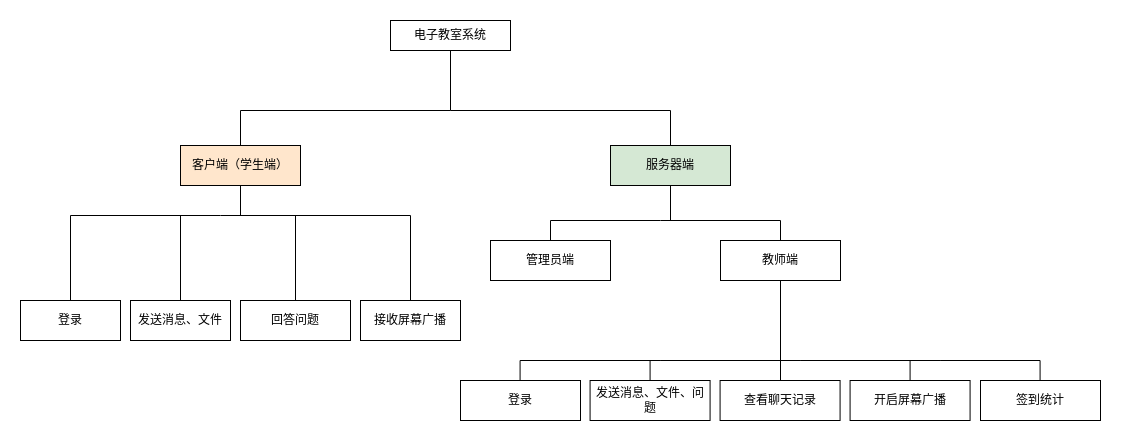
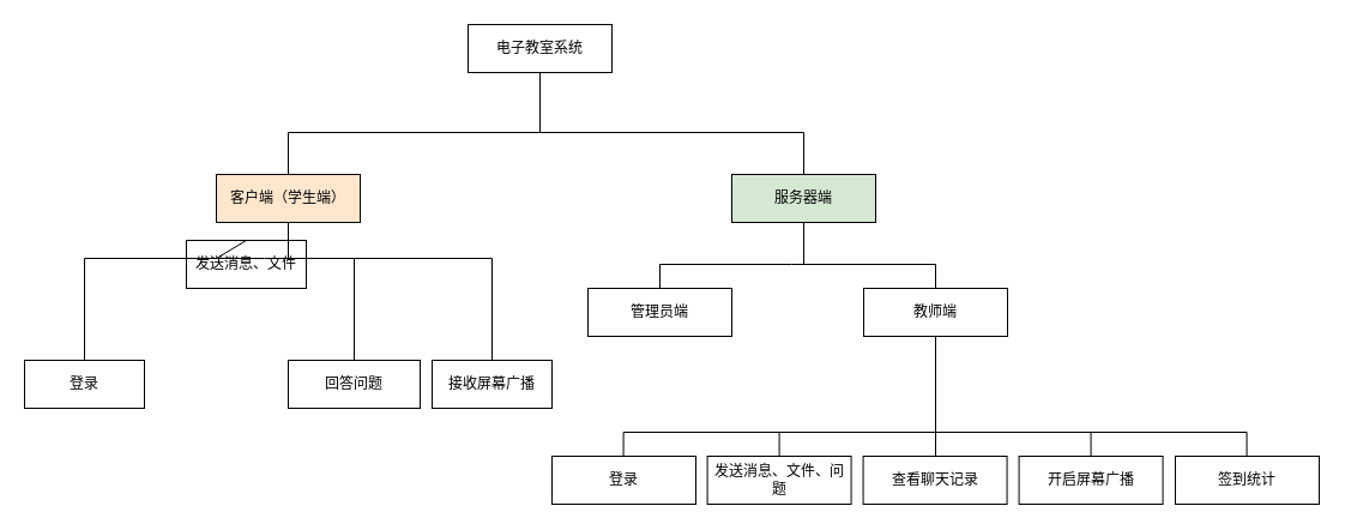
  <mxCell id="0" />
  <mxCell id="1" parent="0" />
  <mxCell id="2" value="客户端（学生端）" style="rounded=0;whiteSpace=wrap;html=1;fillColor=#ffe6cc;" vertex="1" parent="1"><mxGeometry x="180" y="145" width="120" height="40" as="geometry" /></mxCell>
  <mxCell id="3" value="登录" style="rounded=0;whiteSpace=wrap;html=1;direction=west;" vertex="1" parent="1"><mxGeometry x="20" y="300" width="100" height="40" as="geometry" /></mxCell>
- <mxCell id="4" value="发送消息、文件" style="rounded=0;whiteSpace=wrap;html=1;direction=west;" vertex="1" parent="1"><mxGeometry x="130" y="300" width="100" height="40" as="geometry" /></mxCell>
+ <mxCell id="4" value="发送消息、文件" style="rounded=0;whiteSpace=wrap;html=1;direction=west;" vertex="1" parent="1"><mxGeometry x="155" y="200" width="100" height="40" as="geometry" /></mxCell>
  <mxCell id="5" value="回答问题" style="rounded=0;whiteSpace=wrap;html=1;direction=west;" vertex="1" parent="1"><mxGeometry x="240" y="300" width="110" height="40" as="geometry" /></mxCell>
  <mxCell id="6" value="" style="endArrow=none;html=1;" edge="1" parent="1"><mxGeometry width="50" height="50" relative="1" as="geometry"><mxPoint x="70" y="215" as="sourcePoint" /><mxPoint x="220" y="215" as="targetPoint" /></mxGeometry></mxCell>
  <mxCell id="7" value="" style="endArrow=none;html=1;exitX=0.5;exitY=1;exitDx=0;exitDy=0;" edge="1" parent="1" source="3"><mxGeometry width="50" height="50" relative="1" as="geometry"><mxPoint y="345" as="sourcePoint" x="390" /><mxPoint x="70" y="215" as="targetPoint" /></mxGeometry></mxCell>
  <mxCell id="8" value="" style="endArrow=none;html=1;" edge="1" parent="1"><mxGeometry width="50" height="50" relative="1" as="geometry"><mxPoint x="410" y="215" as="sourcePoint" /><mxPoint x="220" y="215" as="targetPoint" /></mxGeometry></mxCell>
  <mxCell id="9" value="" style="endArrow=none;html=1;exitX=0.5;exitY=1;exitDx=0;exitDy=0;" edge="1" parent="1" source="5"><mxGeometry width="50" height="50" relative="1" as="geometry"><mxPoint x="380" y="305" as="sourcePoint" /><mxPoint x="295" y="215" as="targetPoint" /></mxGeometry></mxCell>
  <mxCell id="10" value="服务器端" style="rounded=0;whiteSpace=wrap;html=1;fillColor=#d5e8d4;" vertex="1" parent="1"><mxGeometry x="610" y="145" width="120" height="40" as="geometry" /></mxCell>
  <mxCell id="11" value="管理员端" style="rounded=0;whiteSpace=wrap;html=1;" vertex="1" parent="1"><mxGeometry x="490" y="240" width="120" height="40" as="geometry" /></mxCell>
  <mxCell id="12" value="教师端" style="rounded=0;whiteSpace=wrap;html=1;" vertex="1" parent="1"><mxGeometry x="720" y="240" width="120" height="40" as="geometry" /></mxCell>
  <mxCell id="13" value="" style="endArrow=none;html=1;" edge="1" parent="1"><mxGeometry width="50" height="50" relative="1" as="geometry"><mxPoint x="550" y="220" as="sourcePoint" /><mxPoint x="660" y="220" as="targetPoint" /></mxGeometry></mxCell>
  <mxCell id="14" value="" style="endArrow=none;html=1;exitX=0.5;exitY=0;exitDx=0;exitDy=0;" edge="1" parent="1" source="11"><mxGeometry width="50" height="50" relative="1" as="geometry"><mxPoint x="830" y="290" as="sourcePoint" /><mxPoint x="550" y="220" as="targetPoint" /></mxGeometry></mxCell>
  <mxCell id="15" value="" style="endArrow=none;html=1;" edge="1" parent="1"><mxGeometry width="50" height="50" relative="1" as="geometry"><mxPoint x="660" y="220" as="sourcePoint" /><mxPoint x="780" y="220" as="targetPoint" /></mxGeometry></mxCell>
  <mxCell id="16" value="" style="endArrow=none;html=1;" edge="1" parent="1" source="12"><mxGeometry width="50" height="50" relative="1" as="geometry"><mxPoint x="670" y="190" as="sourcePoint" /><mxPoint x="780" y="220" as="targetPoint" /></mxGeometry></mxCell>
  <mxCell id="17" value="登录" style="rounded=0;whiteSpace=wrap;html=1;" vertex="1" parent="1"><mxGeometry x="460" y="380" width="120" height="40" as="geometry" /></mxCell>
  <mxCell id="18" value="发送消息、文件、问题" style="rounded=0;whiteSpace=wrap;html=1;" vertex="1" parent="1"><mxGeometry x="589.58" y="380" width="120" height="40" as="geometry" /></mxCell>
  <mxCell id="19" value="" style="endArrow=none;html=1;" edge="1" parent="1"><mxGeometry width="50" height="50" relative="1" as="geometry"><mxPoint x="519.58" y="360" as="sourcePoint" /><mxPoint x="659.58" y="360" as="targetPoint" /></mxGeometry></mxCell>
  <mxCell id="20" value="" style="endArrow=none;html=1;exitX=0.5;exitY=0;exitDx=0;exitDy=0;" edge="1" parent="1"><mxGeometry width="50" height="50" relative="1" as="geometry"><mxPoint x="519.58" y="380" as="sourcePoint" /><mxPoint x="519.58" y="360" as="targetPoint" /></mxGeometry></mxCell>
  <mxCell id="21" value="" style="endArrow=none;html=1;" edge="1" parent="1"><mxGeometry width="50" height="50" relative="1" as="geometry"><mxPoint x="799.58" y="360" as="sourcePoint" /><mxPoint x="659.58" y="360" as="targetPoint" /></mxGeometry></mxCell>
  <mxCell id="22" value="" style="endArrow=none;html=1;exitX=0.5;exitY=0;exitDx=0;exitDy=0;" edge="1" parent="1"><mxGeometry width="50" height="50" relative="1" as="geometry"><mxPoint x="780" y="380" as="sourcePoint" /><mxPoint x="780" y="360" as="targetPoint" /></mxGeometry></mxCell>
  <mxCell id="23" value="" style="endArrow=none;html=1;entryX=0.5;entryY=1;entryDx=0;entryDy=0;" edge="1" parent="1" target="12"><mxGeometry width="50" height="50" relative="1" as="geometry"><mxPoint x="780" y="360" as="sourcePoint" /><mxPoint x="720" y="270" as="targetPoint" /></mxGeometry></mxCell>
  <mxCell id="24" value="" style="endArrow=none;html=1;" edge="1" parent="1" source="18"><mxGeometry width="50" height="50" relative="1" as="geometry"><mxPoint x="549.58" y="420" as="sourcePoint" /><mxPoint x="649.58" y="360" as="targetPoint" /></mxGeometry></mxCell>
  <mxCell id="25" value="开启屏幕广播" style="rounded=0;whiteSpace=wrap;html=1;" vertex="1" parent="1"><mxGeometry x="849.58" y="380" width="120" height="40" as="geometry" /></mxCell>
  <mxCell id="26" value="" style="endArrow=none;html=1;" edge="1" parent="1"><mxGeometry width="50" height="50" relative="1" as="geometry"><mxPoint x="939.58" y="360" as="sourcePoint" /><mxPoint x="799.58" y="360" as="targetPoint" /></mxGeometry></mxCell>
  <mxCell id="27" value="" style="endArrow=none;html=1;" edge="1" parent="1" source="25"><mxGeometry width="50" height="50" relative="1" as="geometry"><mxPoint x="699.58" y="420" as="sourcePoint" /><mxPoint x="909.58" y="360" as="targetPoint" /></mxGeometry></mxCell>
  <mxCell id="28" value="签到统计" style="rounded=0;whiteSpace=wrap;html=1;" vertex="1" parent="1"><mxGeometry x="980" y="380" width="120" height="40" as="geometry" /></mxCell>
  <mxCell id="29" value="查看聊天记录" style="rounded=0;whiteSpace=wrap;html=1;" vertex="1" parent="1"><mxGeometry x="719.58" y="380" width="120" height="40" as="geometry" /></mxCell>
  <mxCell id="30" value="" style="endArrow=none;html=1;" edge="1" parent="1"><mxGeometry width="50" height="50" relative="1" as="geometry"><mxPoint x="1039.58" y="360" as="sourcePoint" /><mxPoint x="939.58" y="360" as="targetPoint" /></mxGeometry></mxCell>
  <mxCell id="31" value="" style="endArrow=none;html=1;exitX=0.5;exitY=0;exitDx=0;exitDy=0;" edge="1" parent="1"><mxGeometry width="50" height="50" relative="1" as="geometry"><mxPoint x="1039.58" y="380" as="sourcePoint" /><mxPoint x="1039.58" y="360" as="targetPoint" /><Array as="points" /></mxGeometry></mxCell>
  <mxCell id="32" value="接收屏幕广播" style="rounded=0;whiteSpace=wrap;html=1;direction=west;" vertex="1" parent="1"><mxGeometry x="360" y="300" width="100" height="40" as="geometry" /></mxCell>
  <mxCell id="33" value="" style="endArrow=none;html=1;exitX=0.5;exitY=1;exitDx=0;exitDy=0;" edge="1" parent="1" source="32"><mxGeometry width="50" height="50" relative="1" as="geometry"><mxPoint x="300" y="255" as="sourcePoint" /><mxPoint x="410" y="215" as="targetPoint" /></mxGeometry></mxCell>
  <mxCell id="34" value="" style="endArrow=none;html=1;entryX=0.5;entryY=1;entryDx=0;entryDy=0;" edge="1" parent="1" target="2"><mxGeometry width="50" height="50" relative="1" as="geometry"><mxPoint x="240" y="215" as="sourcePoint" /><mxPoint x="210" y="185" as="targetPoint" /></mxGeometry></mxCell>
  <mxCell id="35" value="" style="endArrow=none;html=1;exitX=0.5;exitY=1;exitDx=0;exitDy=0;" edge="1" parent="1" source="4"><mxGeometry width="50" height="50" relative="1" as="geometry"><mxPoint x="300" y="255" as="sourcePoint" /><mxPoint x="180" y="215" as="targetPoint" /></mxGeometry></mxCell>
  <mxCell id="36" value="" style="endArrow=none;html=1;entryX=0.5;entryY=1;entryDx=0;entryDy=0;" edge="1" parent="1"><mxGeometry width="50" height="50" relative="1" as="geometry"><mxPoint x="670" y="220" as="sourcePoint" /><mxPoint x="670" y="185" as="targetPoint" /></mxGeometry></mxCell>
- <mxCell id="37" value="电子教室系统" style="rounded=0;whiteSpace=wrap;html=1;" vertex="1" parent="1"><mxGeometry x="390" y="20" width="120" height="30" as="geometry" /></mxCell>
+ <mxCell id="37" value="电子教室系统" style="rounded=0;whiteSpace=wrap;html=1;" vertex="1" parent="1"><mxGeometry y="20" width="120" height="40" as="geometry" x="390" /></mxCell>
  <mxCell id="38" value="" style="endArrow=none;html=1;entryX=0.5;entryY=1;entryDx=0;entryDy=0;" edge="1" parent="1" target="37"><mxGeometry width="50" height="50" relative="1" as="geometry"><mxPoint x="450" y="110" as="sourcePoint" /><mxPoint x="500" y="170" as="targetPoint" /></mxGeometry></mxCell>
  <mxCell id="39" value="" style="endArrow=none;html=1;" edge="1" parent="1"><mxGeometry width="50" height="50" relative="1" as="geometry"><mxPoint x="240" y="110" as="sourcePoint" /><mxPoint x="450" y="110" as="targetPoint" /></mxGeometry></mxCell>
  <mxCell id="40" value="" style="endArrow=none;html=1;exitX=0.5;exitY=0;exitDx=0;exitDy=0;" edge="1" parent="1" source="2"><mxGeometry width="50" height="50" relative="1" as="geometry"><mxPoint x="450" y="220" as="sourcePoint" /><mxPoint x="240" y="110" as="targetPoint" /></mxGeometry></mxCell>
  <mxCell id="41" value="" style="endArrow=none;html=1;" edge="1" parent="1"><mxGeometry width="50" height="50" relative="1" as="geometry"><mxPoint x="670" y="110" as="sourcePoint" /><mxPoint x="450" y="110" as="targetPoint" /></mxGeometry></mxCell>
  <mxCell id="42" value="" style="endArrow=none;html=1;exitX=0.5;exitY=0;exitDx=0;exitDy=0;" edge="1" parent="1" source="10"><mxGeometry width="50" height="50" relative="1" as="geometry"><mxPoint x="450" y="220" as="sourcePoint" /><mxPoint x="670" y="110" as="targetPoint" /></mxGeometry></mxCell>
